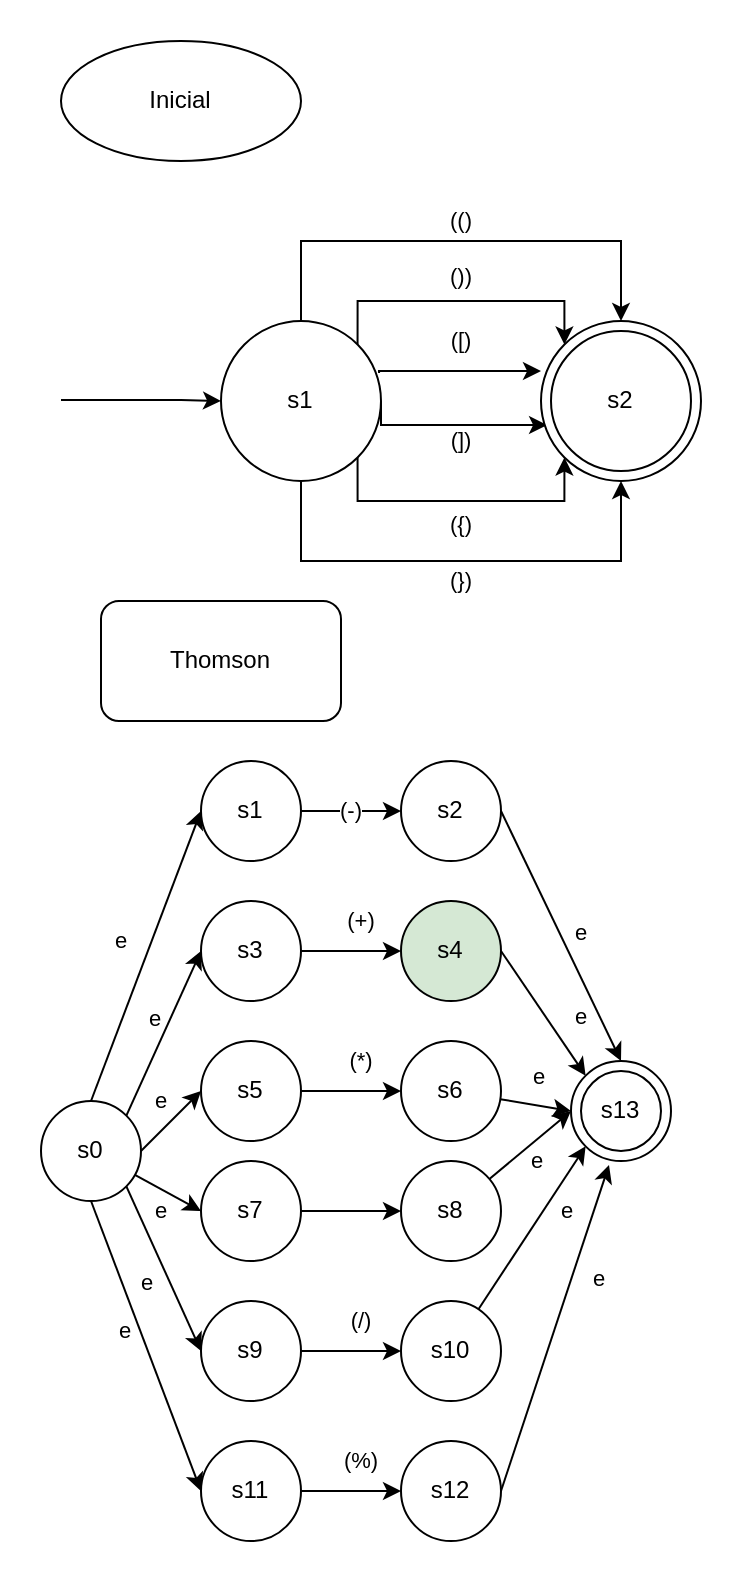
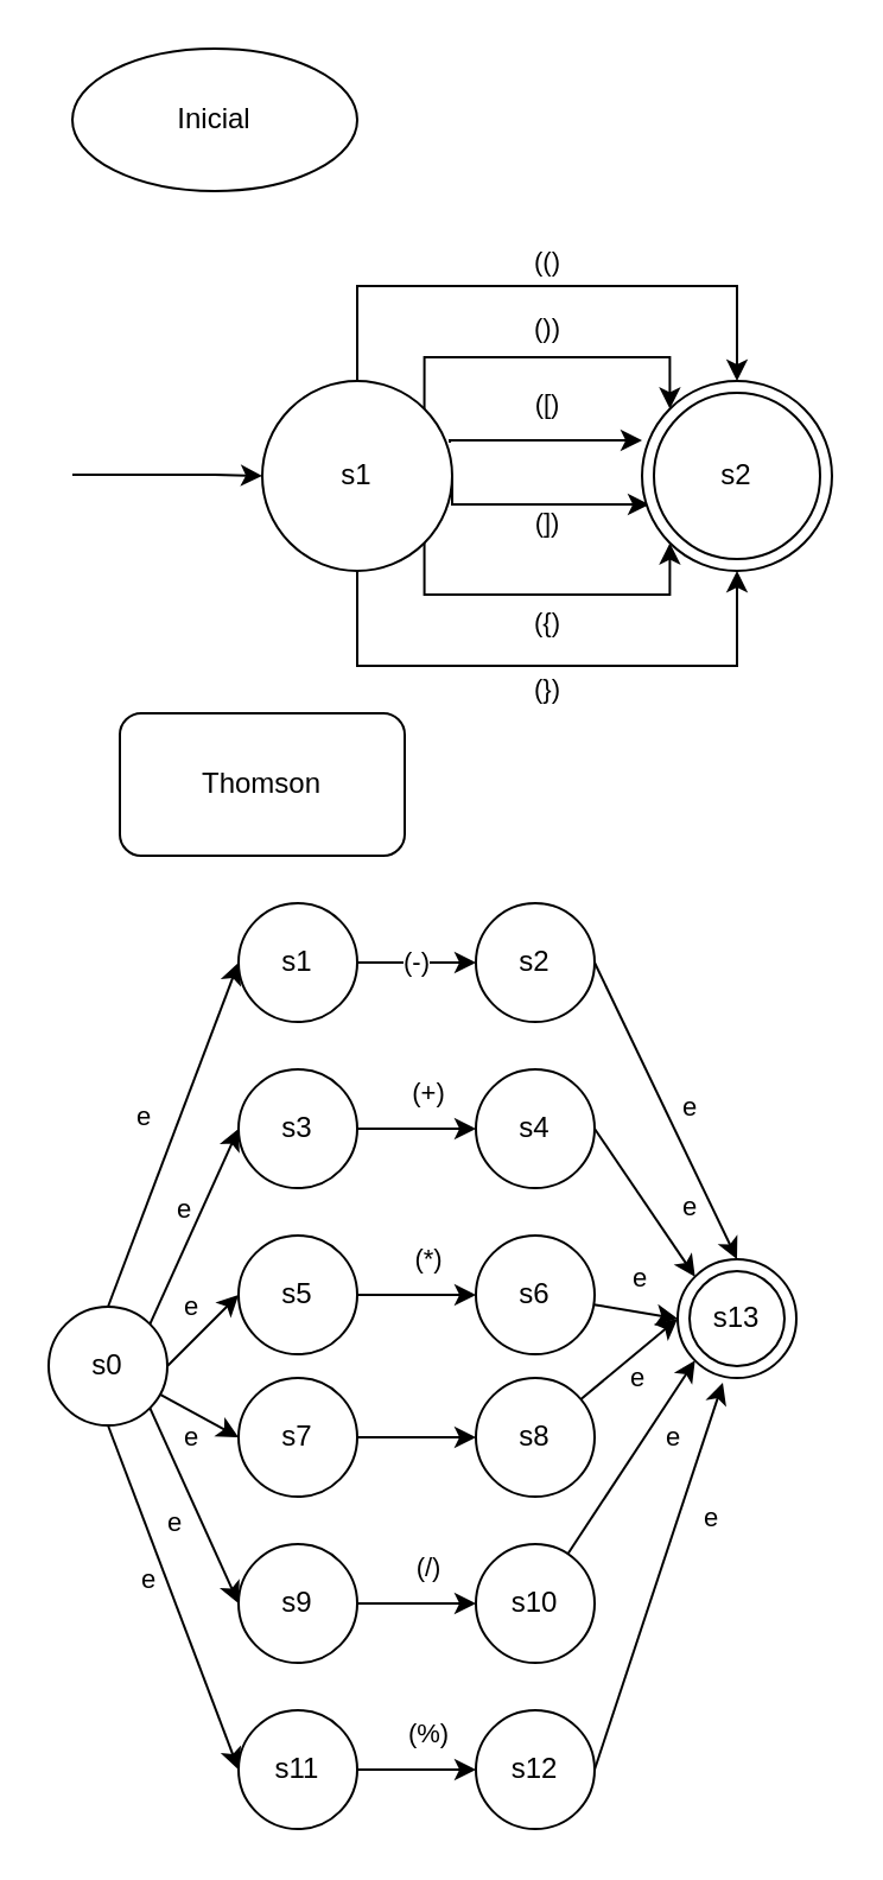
  <mxCell id="0" />
  <mxCell id="1" parent="0" />
  <mxCell id="2" value="(()" style="edgeStyle=orthogonalEdgeStyle;rounded=0;orthogonalLoop=1;jettySize=auto;html=1;entryX=0.5;entryY=0;entryDx=0;entryDy=0;" parent="1" source="8" target="9" edge="1"><mxGeometry y="10" relative="1" as="geometry"><Array as="points"><mxPoint x="150" y="120" /><mxPoint x="310" y="120" /></Array><mxPoint as="offset" /></mxGeometry></mxCell>
  <mxCell id="3" value="(})" style="edgeStyle=orthogonalEdgeStyle;rounded=0;orthogonalLoop=1;jettySize=auto;html=1;entryX=0.5;entryY=1;entryDx=0;entryDy=0;" parent="1" source="8" target="9" edge="1"><mxGeometry y="-10" relative="1" as="geometry"><Array as="points"><mxPoint x="150" y="280" /><mxPoint x="310" y="280" /></Array><mxPoint as="offset" /></mxGeometry></mxCell>
  <mxCell id="4" value="())" style="edgeStyle=orthogonalEdgeStyle;rounded=0;orthogonalLoop=1;jettySize=auto;html=1;exitX=1;exitY=0;exitDx=0;exitDy=0;entryX=0;entryY=0;entryDx=0;entryDy=0;" parent="1" source="8" target="9" edge="1"><mxGeometry y="12" relative="1" as="geometry"><mxPoint as="offset" /><Array as="points"><mxPoint x="178" y="150" /><mxPoint x="282" y="150" /></Array></mxGeometry></mxCell>
  <mxCell id="5" value="({)" style="edgeStyle=orthogonalEdgeStyle;rounded=0;orthogonalLoop=1;jettySize=auto;html=1;exitX=1;exitY=1;exitDx=0;exitDy=0;entryX=0;entryY=1;entryDx=0;entryDy=0;" parent="1" source="8" target="9" edge="1"><mxGeometry y="-12" relative="1" as="geometry"><mxPoint as="offset" /><Array as="points"><mxPoint x="178" y="250" /><mxPoint x="282" y="250" /></Array></mxGeometry></mxCell>
  <mxCell id="6" value="([)" style="edgeStyle=orthogonalEdgeStyle;rounded=0;orthogonalLoop=1;jettySize=auto;html=1;entryX=0;entryY=0.313;entryDx=0;entryDy=0;exitX=0.988;exitY=0.325;exitDx=0;exitDy=0;exitPerimeter=0;entryPerimeter=0;" parent="1" source="8" target="9" edge="1"><mxGeometry x="0.024" y="15" relative="1" as="geometry"><Array as="points"><mxPoint x="189" y="185" /></Array><mxPoint as="offset" /></mxGeometry></mxCell>
  <mxCell id="7" value="(])" style="edgeStyle=orthogonalEdgeStyle;rounded=0;orthogonalLoop=1;jettySize=auto;html=1;exitX=1;exitY=0.5;exitDx=0;exitDy=0;entryX=0.038;entryY=0.65;entryDx=0;entryDy=0;entryPerimeter=0;" parent="1" source="8" target="9" edge="1"><mxGeometry x="0.094" y="-8" relative="1" as="geometry"><Array as="points"><mxPoint x="190" y="212" /></Array><mxPoint as="offset" /></mxGeometry></mxCell>
  <mxCell id="8" value="s1" style="ellipse;whiteSpace=wrap;html=1;aspect=fixed;" parent="1" vertex="1"><mxGeometry x="110" y="160" width="80" height="80" as="geometry" /></mxCell>
  <mxCell id="9" value="s2" style="ellipse;whiteSpace=wrap;html=1;aspect=fixed;" parent="1" vertex="1"><mxGeometry x="270" y="160" width="80" height="80" as="geometry" /></mxCell>
  <mxCell id="10" style="edgeStyle=orthogonalEdgeStyle;rounded=0;orthogonalLoop=1;jettySize=auto;html=1;" parent="1" edge="1"><mxGeometry relative="1" as="geometry"><mxPoint x="30" y="199.5" as="sourcePoint" /><mxPoint x="110" y="200" as="targetPoint" /><Array as="points"><mxPoint x="90" y="200" /><mxPoint x="90" y="200" /></Array></mxGeometry></mxCell>
  <mxCell id="11" value="s2" style="ellipse;whiteSpace=wrap;html=1;aspect=fixed;" parent="1" vertex="1"><mxGeometry x="275" y="165" width="70" height="70" as="geometry" /></mxCell>
  <mxCell id="12" value="e" style="rounded=0;orthogonalLoop=1;jettySize=auto;html=1;exitX=1;exitY=0;exitDx=0;exitDy=0;entryX=0;entryY=0.5;entryDx=0;entryDy=0;" edge="1" parent="1" source="18" target="32"><mxGeometry x="0.097" y="7" relative="1" as="geometry"><mxPoint as="offset" /></mxGeometry></mxCell>
  <mxCell id="13" value="e" style="rounded=0;orthogonalLoop=1;jettySize=auto;html=1;exitX=1;exitY=0.5;exitDx=0;exitDy=0;entryX=0;entryY=0.5;entryDx=0;entryDy=0;" edge="1" parent="1" source="18" target="24"><mxGeometry x="0.167" y="11" relative="1" as="geometry"><mxPoint as="offset" /></mxGeometry></mxCell>
  <mxCell id="14" value="e" style="rounded=0;orthogonalLoop=1;jettySize=auto;html=1;entryX=0;entryY=0.5;entryDx=0;entryDy=0;exitX=1;exitY=1;exitDx=0;exitDy=0;" edge="1" parent="1" source="18" target="20"><mxGeometry x="0.067" y="-10" relative="1" as="geometry"><mxPoint as="offset" /></mxGeometry></mxCell>
  <mxCell id="15" value="e" style="rounded=0;orthogonalLoop=1;jettySize=auto;html=1;entryX=0;entryY=0.5;entryDx=0;entryDy=0;exitX=0.5;exitY=1;exitDx=0;exitDy=0;" edge="1" parent="1" source="18" target="28"><mxGeometry x="-0.131" y="-7" relative="1" as="geometry"><mxPoint as="offset" /></mxGeometry></mxCell>
  <mxCell id="16" value="e" style="edgeStyle=none;rounded=0;orthogonalLoop=1;jettySize=auto;html=1;exitX=0.5;exitY=0;exitDx=0;exitDy=0;entryX=0;entryY=0.5;entryDx=0;entryDy=0;" edge="1" parent="1" source="18" target="38"><mxGeometry x="0.027" y="14" relative="1" as="geometry"><mxPoint as="offset" /></mxGeometry></mxCell>
  <mxCell id="17" value="e" style="edgeStyle=none;rounded=0;orthogonalLoop=1;jettySize=auto;html=1;entryX=0;entryY=0.5;entryDx=0;entryDy=0;" edge="1" parent="1" source="18" target="44"><mxGeometry x="0.067" y="-10" relative="1" as="geometry"><mxPoint as="offset" /></mxGeometry></mxCell>
  <mxCell id="18" value="s0" style="ellipse;whiteSpace=wrap;html=1;aspect=fixed;" vertex="1" parent="1"><mxGeometry x="20" y="550" width="50" height="50" as="geometry" /></mxCell>
  <mxCell id="19" value="(/)" style="edgeStyle=orthogonalEdgeStyle;rounded=0;orthogonalLoop=1;jettySize=auto;html=1;entryX=0;entryY=0.5;entryDx=0;entryDy=0;" edge="1" parent="1" source="20" target="22"><mxGeometry x="0.2" y="15" relative="1" as="geometry"><mxPoint x="175" y="578.75" as="targetPoint" /><mxPoint as="offset" /></mxGeometry></mxCell>
  <mxCell id="20" value="s9" style="ellipse;whiteSpace=wrap;html=1;aspect=fixed;" vertex="1" parent="1"><mxGeometry x="100" y="650" width="50" height="50" as="geometry" /></mxCell>
  <mxCell id="21" value="e" style="rounded=0;orthogonalLoop=1;jettySize=auto;html=1;entryX=0;entryY=1;entryDx=0;entryDy=0;" edge="1" parent="1" source="22" target="35"><mxGeometry x="0.339" y="-10" relative="1" as="geometry"><mxPoint x="295" y="585" as="targetPoint" /><mxPoint as="offset" /></mxGeometry></mxCell>
  <mxCell id="22" value="s10" style="ellipse;whiteSpace=wrap;html=1;aspect=fixed;" vertex="1" parent="1"><mxGeometry x="200" y="650" width="50" height="50" as="geometry" /></mxCell>
  <mxCell id="23" value="(*)" style="edgeStyle=orthogonalEdgeStyle;rounded=0;orthogonalLoop=1;jettySize=auto;html=1;entryX=0;entryY=0.5;entryDx=0;entryDy=0;" edge="1" parent="1" source="24" target="26"><mxGeometry x="0.2" y="15" relative="1" as="geometry"><mxPoint x="175" y="518.75" as="targetPoint" /><mxPoint as="offset" /></mxGeometry></mxCell>
  <mxCell id="24" value="s5" style="ellipse;whiteSpace=wrap;html=1;aspect=fixed;" vertex="1" parent="1"><mxGeometry x="100" y="520" width="50" height="50" as="geometry" /></mxCell>
  <mxCell id="25" value="e" style="rounded=0;orthogonalLoop=1;jettySize=auto;html=1;entryX=0;entryY=0.5;entryDx=0;entryDy=0;" edge="1" parent="1" source="26" target="35"><mxGeometry x="-0.075" y="14" relative="1" as="geometry"><mxPoint x="290" y="550" as="targetPoint" /><mxPoint as="offset" /></mxGeometry></mxCell>
  <mxCell id="26" value="s6" style="ellipse;whiteSpace=wrap;html=1;aspect=fixed;" vertex="1" parent="1"><mxGeometry x="200" y="520" width="50" height="50" as="geometry" /></mxCell>
  <mxCell id="27" value="(%)" style="edgeStyle=orthogonalEdgeStyle;rounded=0;orthogonalLoop=1;jettySize=auto;html=1;entryX=0;entryY=0.5;entryDx=0;entryDy=0;" edge="1" parent="1" source="28" target="30"><mxGeometry x="0.2" y="15" relative="1" as="geometry"><mxPoint x="175" y="638.75" as="targetPoint" /><mxPoint as="offset" /></mxGeometry></mxCell>
  <mxCell id="28" value="s11" style="ellipse;whiteSpace=wrap;html=1;aspect=fixed;" vertex="1" parent="1"><mxGeometry x="100" y="720" width="50" height="50" as="geometry" /></mxCell>
  <mxCell id="29" value="e" style="rounded=0;orthogonalLoop=1;jettySize=auto;html=1;entryX=0.38;entryY=1.04;entryDx=0;entryDy=0;exitX=1;exitY=0.5;exitDx=0;exitDy=0;entryPerimeter=0;" edge="1" parent="1" source="30" target="35"><mxGeometry x="0.348" y="-13" relative="1" as="geometry"><mxPoint x="295" y="645" as="targetPoint" /><mxPoint as="offset" /></mxGeometry></mxCell>
  <mxCell id="30" value="s12" style="ellipse;whiteSpace=wrap;html=1;aspect=fixed;" vertex="1" parent="1"><mxGeometry x="200" y="720" width="50" height="50" as="geometry" /></mxCell>
  <mxCell id="31" value="(+)" style="edgeStyle=orthogonalEdgeStyle;rounded=0;orthogonalLoop=1;jettySize=auto;html=1;entryX=0;entryY=0.5;entryDx=0;entryDy=0;" edge="1" parent="1" source="32" target="34"><mxGeometry x="0.2" y="15" relative="1" as="geometry"><mxPoint x="175" y="458.75" as="targetPoint" /><mxPoint as="offset" /></mxGeometry></mxCell>
  <mxCell id="32" value="s3" style="ellipse;whiteSpace=wrap;html=1;aspect=fixed;" vertex="1" parent="1"><mxGeometry x="100" y="450" width="50" height="50" as="geometry" /></mxCell>
  <mxCell id="33" value="e" style="rounded=0;orthogonalLoop=1;jettySize=auto;html=1;entryX=0;entryY=0;entryDx=0;entryDy=0;exitX=1;exitY=0.5;exitDx=0;exitDy=0;" edge="1" parent="1" source="34" target="35"><mxGeometry x="0.333" y="15" relative="1" as="geometry"><mxPoint x="295" y="465" as="targetPoint" /><mxPoint as="offset" /></mxGeometry></mxCell>
- <mxCell id="34" value="s4" style="ellipse;whiteSpace=wrap;html=1;aspect=fixed;fillColor=#d5e8d4;" vertex="1" parent="1"><mxGeometry x="200" y="450" width="50" height="50" as="geometry" /></mxCell>
+ <mxCell id="34" value="s4" style="ellipse;whiteSpace=wrap;html=1;aspect=fixed;" vertex="1" parent="1"><mxGeometry x="200" y="450" width="50" height="50" as="geometry" /></mxCell>
  <mxCell id="35" value="s9" style="ellipse;whiteSpace=wrap;html=1;aspect=fixed;" vertex="1" parent="1"><mxGeometry x="285" y="530" width="50" height="50" as="geometry" /></mxCell>
  <mxCell id="36" value="s13" style="ellipse;whiteSpace=wrap;html=1;aspect=fixed;" vertex="1" parent="1"><mxGeometry x="290" y="535" width="40" height="40" as="geometry" /></mxCell>
  <mxCell id="37" value="(-)" style="edgeStyle=none;rounded=0;orthogonalLoop=1;jettySize=auto;html=1;entryX=0;entryY=0.5;entryDx=0;entryDy=0;" edge="1" parent="1" source="38" target="40"><mxGeometry relative="1" as="geometry" /></mxCell>
  <mxCell id="38" value="s1" style="ellipse;whiteSpace=wrap;html=1;aspect=fixed;" vertex="1" parent="1"><mxGeometry x="100" y="380" width="50" height="50" as="geometry" /></mxCell>
  <mxCell id="39" value="e" style="edgeStyle=none;rounded=0;orthogonalLoop=1;jettySize=auto;html=1;exitX=1;exitY=0.5;exitDx=0;exitDy=0;entryX=0.5;entryY=0;entryDx=0;entryDy=0;" edge="1" parent="1" source="40" target="35"><mxGeometry x="0.037" y="10" relative="1" as="geometry"><mxPoint as="offset" /></mxGeometry></mxCell>
  <mxCell id="40" value="s2" style="ellipse;whiteSpace=wrap;html=1;aspect=fixed;" vertex="1" parent="1"><mxGeometry x="200" y="380" width="50" height="50" as="geometry" /></mxCell>
  <mxCell id="41" value="Inicial" style="ellipse;whiteSpace=wrap;html=1;" vertex="1" parent="1"><mxGeometry x="30" y="20" width="120" height="60" as="geometry" /></mxCell>
  <mxCell id="42" value="Thomson" style="rounded=1;whiteSpace=wrap;html=1;" vertex="1" parent="1"><mxGeometry x="50" y="300" width="120" height="60" as="geometry" /></mxCell>
  <mxCell id="43" style="edgeStyle=none;rounded=0;orthogonalLoop=1;jettySize=auto;html=1;entryX=0;entryY=0.5;entryDx=0;entryDy=0;" edge="1" parent="1" source="44" target="46"><mxGeometry relative="1" as="geometry" /></mxCell>
  <mxCell id="44" value="s7" style="ellipse;whiteSpace=wrap;html=1;aspect=fixed;" vertex="1" parent="1"><mxGeometry x="100" y="580" width="50" height="50" as="geometry" /></mxCell>
  <mxCell id="45" value="e" style="rounded=0;orthogonalLoop=1;jettySize=auto;html=1;entryX=0;entryY=0.5;entryDx=0;entryDy=0;" edge="1" parent="1" source="46" target="35"><mxGeometry x="-0.091" y="-8" relative="1" as="geometry"><mxPoint x="270" y="560" as="targetPoint" /><mxPoint as="offset" /></mxGeometry></mxCell>
  <mxCell id="46" value="s8" style="ellipse;whiteSpace=wrap;html=1;aspect=fixed;" vertex="1" parent="1"><mxGeometry x="200" y="580" width="50" height="50" as="geometry" /></mxCell>
